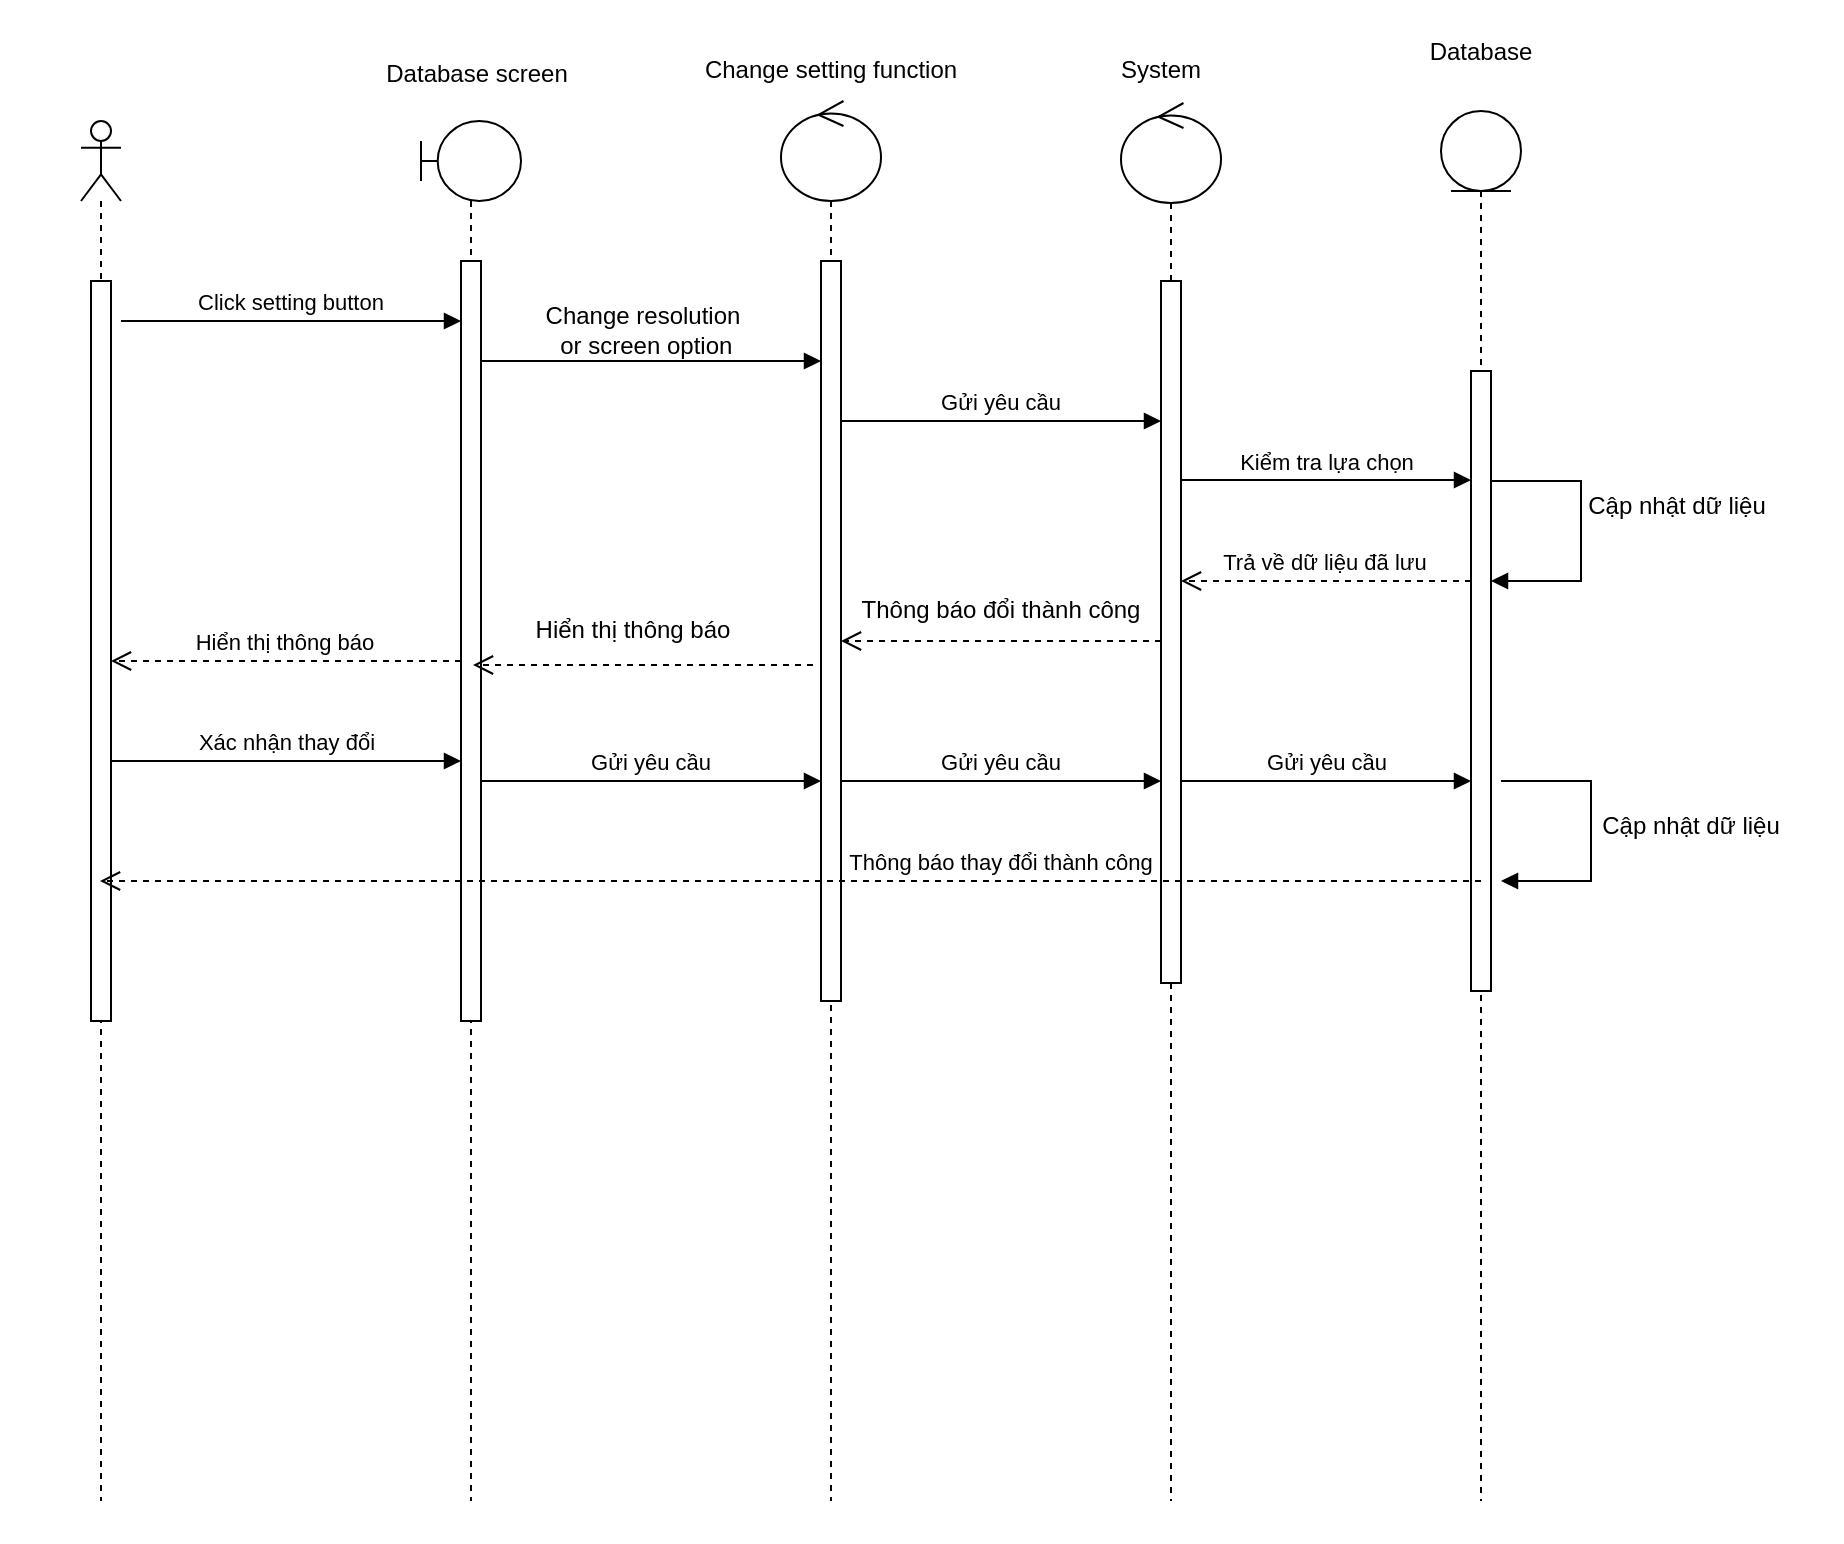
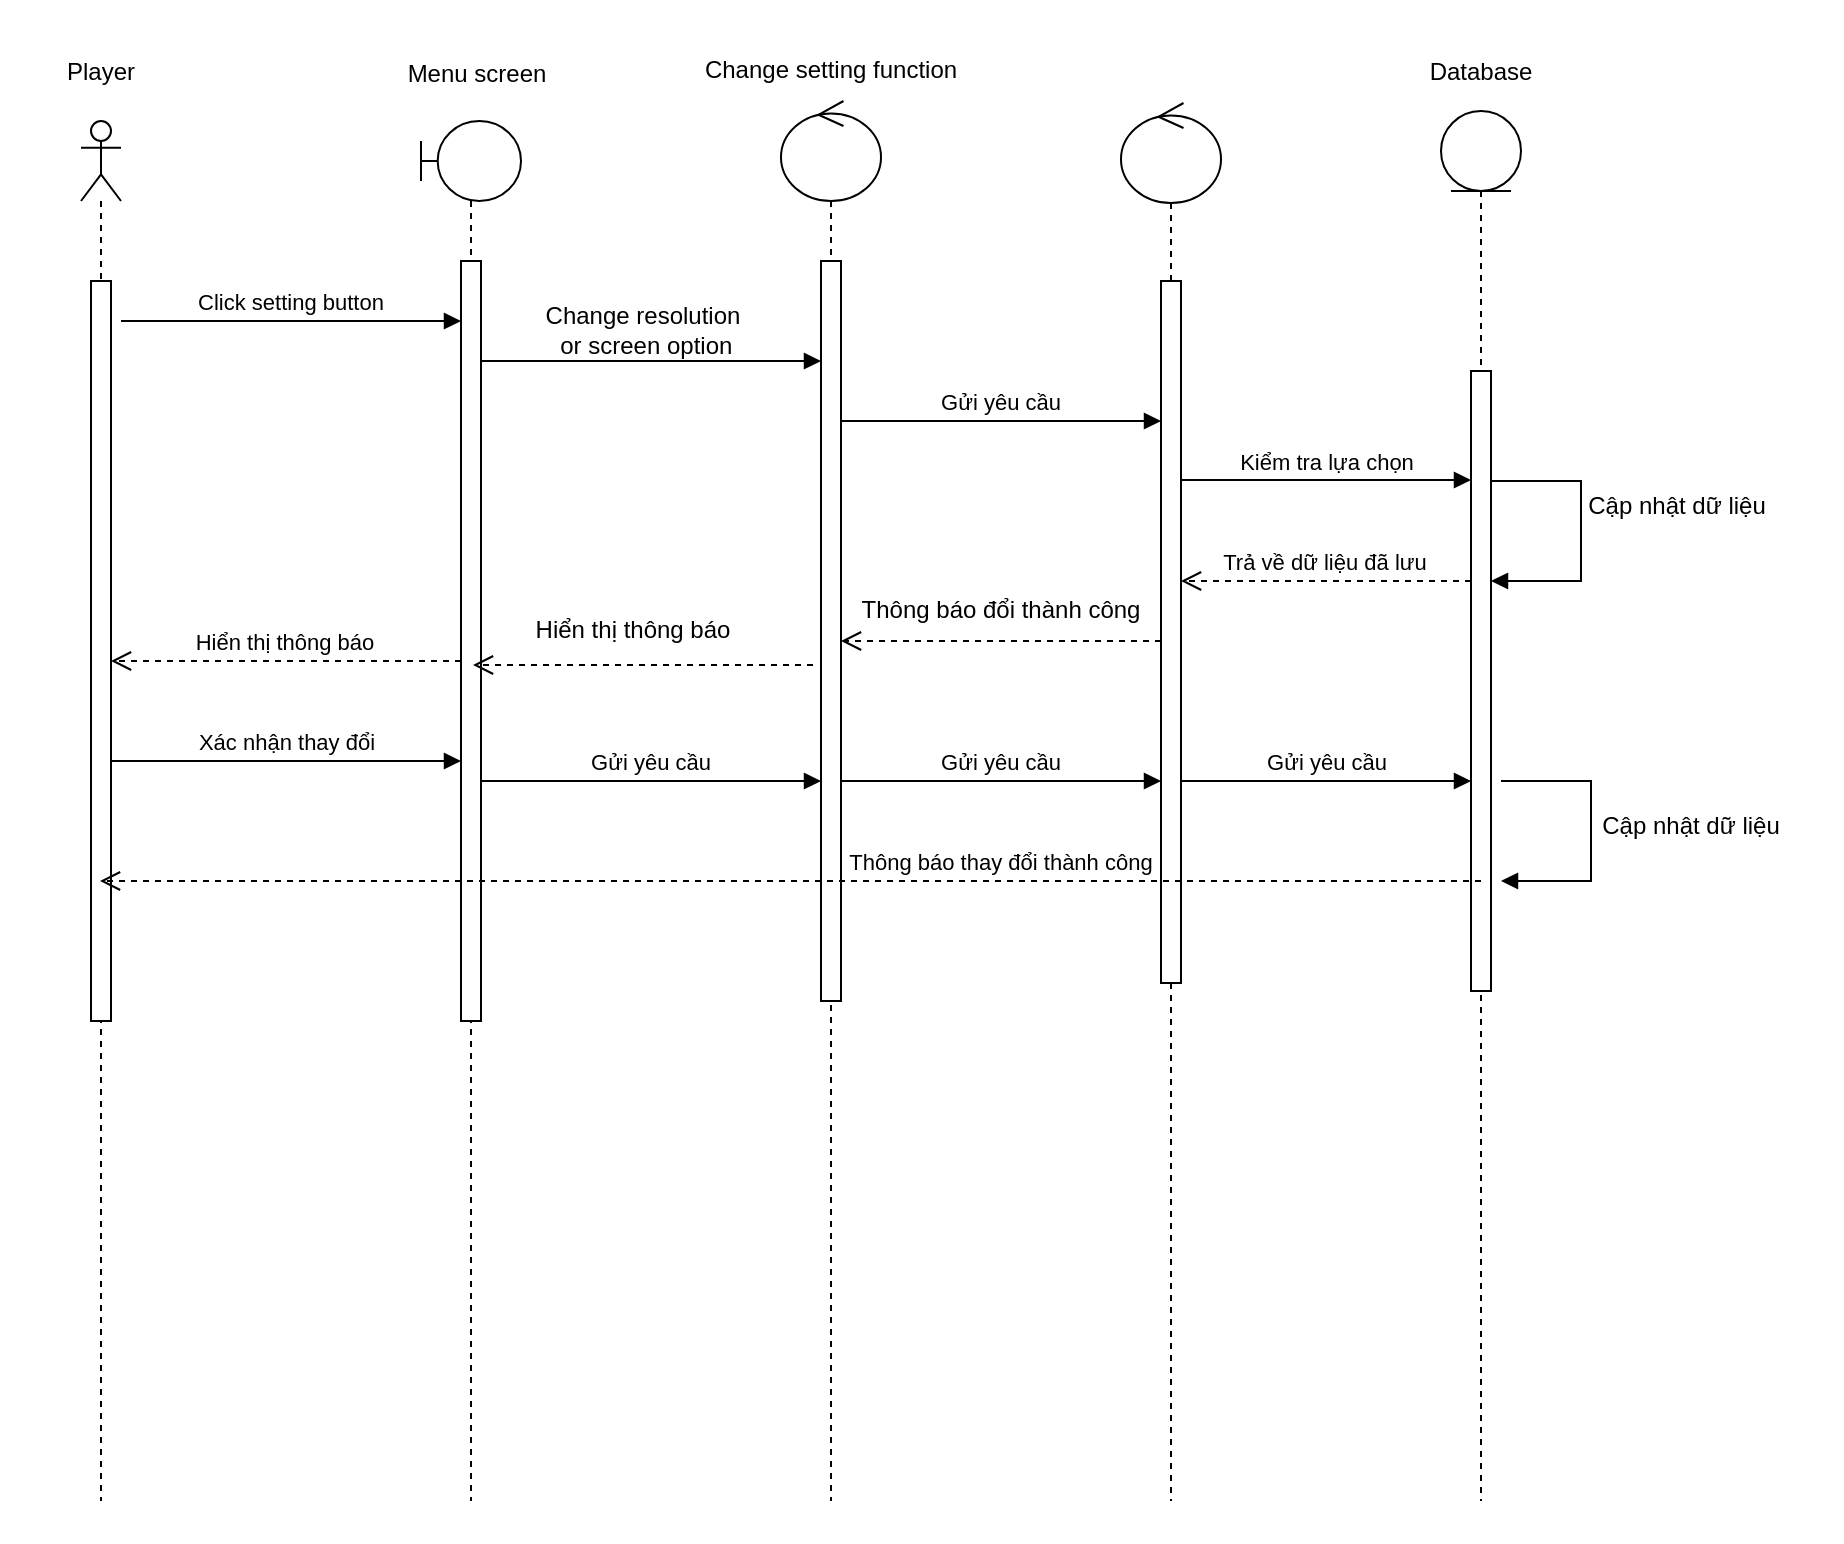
  <mxCell id="0" />
  <mxCell id="1" parent="0" />
  <mxCell id="2" value="" style="shape=umlLifeline;perimeter=lifelinePerimeter;whiteSpace=wrap;html=1;container=1;dropTarget=0;collapsible=0;recursiveResize=0;outlineConnect=0;portConstraint=eastwest;newEdgeStyle={&quot;curved&quot;:0,&quot;rounded&quot;:0};participant=umlActor;" vertex="1" parent="1"><mxGeometry x="40" y="60" width="20" height="690" as="geometry" /></mxCell>
  <mxCell id="3" value="" style="html=1;points=[[0,0,0,0,5],[0,1,0,0,-5],[1,0,0,0,5],[1,1,0,0,-5]];perimeter=orthogonalPerimeter;outlineConnect=0;targetShapes=umlLifeline;portConstraint=eastwest;newEdgeStyle={&quot;curved&quot;:0,&quot;rounded&quot;:0};" vertex="1" parent="2"><mxGeometry x="5" y="80" width="10" height="370" as="geometry" /></mxCell>
  <mxCell id="4" value="" style="shape=umlLifeline;perimeter=lifelinePerimeter;whiteSpace=wrap;html=1;container=1;dropTarget=0;collapsible=0;recursiveResize=0;outlineConnect=0;portConstraint=eastwest;newEdgeStyle={&quot;curved&quot;:0,&quot;rounded&quot;:0};participant=umlBoundary;" vertex="1" parent="1"><mxGeometry x="210" y="60" width="50" height="690" as="geometry" /></mxCell>
  <mxCell id="5" value="" style="html=1;points=[[0,0,0,0,5],[0,1,0,0,-5],[1,0,0,0,5],[1,1,0,0,-5]];perimeter=orthogonalPerimeter;outlineConnect=0;targetShapes=umlLifeline;portConstraint=eastwest;newEdgeStyle={&quot;curved&quot;:0,&quot;rounded&quot;:0};" vertex="1" parent="4"><mxGeometry x="20" y="70" width="10" height="380" as="geometry" /></mxCell>
  <mxCell id="6" value="" style="shape=umlLifeline;perimeter=lifelinePerimeter;whiteSpace=wrap;html=1;container=1;dropTarget=0;collapsible=0;recursiveResize=0;outlineConnect=0;portConstraint=eastwest;newEdgeStyle={&quot;curved&quot;:0,&quot;rounded&quot;:0};participant=umlControl;size=50;" vertex="1" parent="1"><mxGeometry x="390" y="50" width="50" height="700" as="geometry" /></mxCell>
  <mxCell id="7" value="" style="html=1;points=[[0,0,0,0,5],[0,1,0,0,-5],[1,0,0,0,5],[1,1,0,0,-5]];perimeter=orthogonalPerimeter;outlineConnect=0;targetShapes=umlLifeline;portConstraint=eastwest;newEdgeStyle={&quot;curved&quot;:0,&quot;rounded&quot;:0};" vertex="1" parent="6"><mxGeometry x="20" y="80" width="10" height="370" as="geometry" /></mxCell>
  <mxCell id="8" value="" style="shape=umlLifeline;perimeter=lifelinePerimeter;whiteSpace=wrap;html=1;container=1;dropTarget=0;collapsible=0;recursiveResize=0;outlineConnect=0;portConstraint=eastwest;newEdgeStyle={&quot;curved&quot;:0,&quot;rounded&quot;:0};participant=umlEntity;" vertex="1" parent="1"><mxGeometry x="720" y="55" width="40" height="695" as="geometry" /></mxCell>
  <mxCell id="9" value="" style="html=1;points=[[0,0,0,0,5],[0,1,0,0,-5],[1,0,0,0,5],[1,1,0,0,-5]];perimeter=orthogonalPerimeter;outlineConnect=0;targetShapes=umlLifeline;portConstraint=eastwest;newEdgeStyle={&quot;curved&quot;:0,&quot;rounded&quot;:0};" vertex="1" parent="8"><mxGeometry x="15" y="130" width="10" height="310" as="geometry" /></mxCell>
  <mxCell id="10" value="" style="html=1;align=left;spacingLeft=2;endArrow=block;rounded=0;edgeStyle=orthogonalEdgeStyle;curved=0;rounded=0;" edge="1" target="9" parent="8" source="9"><mxGeometry relative="1" as="geometry"><mxPoint x="30" y="185" as="sourcePoint" /><Array as="points"><mxPoint x="70" y="185" /><mxPoint x="70" y="235" /></Array><mxPoint x="35" y="215" as="targetPoint" /></mxGeometry></mxCell>
- <mxCell id="11" value="Database screen&lt;br&gt;&amp;nbsp;" style="text;html=1;align=center;verticalAlign=middle;resizable=0;points=[];autosize=1;strokeColor=none;fillColor=none;" vertex="1" parent="1"><mxGeometry x="193" y="24" width="90" height="40" as="geometry" /></mxCell>
+ <mxCell id="11" value="Menu screen&lt;br&gt;&amp;nbsp;" style="text;html=1;align=center;verticalAlign=middle;resizable=0;points=[];autosize=1;strokeColor=none;fillColor=none;" vertex="1" parent="1"><mxGeometry x="193" y="24" width="90" height="40" as="geometry" /></mxCell>
+ <mxCell id="12" value="Player" style="text;html=1;align=center;verticalAlign=middle;resizable=0;points=[];autosize=1;strokeColor=none;fillColor=none;" vertex="1" parent="1"><mxGeometry x="20" y="21" width="60" height="30" as="geometry" /></mxCell>
  <mxCell id="13" value="" style="shape=umlLifeline;perimeter=lifelinePerimeter;whiteSpace=wrap;html=1;container=1;dropTarget=0;collapsible=0;recursiveResize=0;outlineConnect=0;portConstraint=eastwest;newEdgeStyle={&quot;curved&quot;:0,&quot;rounded&quot;:0};participant=umlControl;size=50;" vertex="1" parent="1"><mxGeometry x="560" y="51" width="50" height="699" as="geometry" /></mxCell>
  <mxCell id="14" value="" style="html=1;points=[[0,0,0,0,5],[0,1,0,0,-5],[1,0,0,0,5],[1,1,0,0,-5]];perimeter=orthogonalPerimeter;outlineConnect=0;targetShapes=umlLifeline;portConstraint=eastwest;newEdgeStyle={&quot;curved&quot;:0,&quot;rounded&quot;:0};" vertex="1" parent="13"><mxGeometry x="20" y="89" width="10" height="351" as="geometry" /></mxCell>
  <mxCell id="15" value="Change setting function" style="text;html=1;align=center;verticalAlign=middle;resizable=0;points=[];autosize=1;strokeColor=none;fillColor=none;" vertex="1" parent="1"><mxGeometry x="340" y="20" width="150" height="30" as="geometry" /></mxCell>
- <mxCell id="16" value="System" style="text;html=1;align=center;verticalAlign=middle;resizable=0;points=[];autosize=1;strokeColor=none;fillColor=none;" vertex="1" parent="1"><mxGeometry x="550" y="20" width="60" height="30" as="geometry" /></mxCell>
- <mxCell id="17" value="Database" style="text;html=1;align=center;verticalAlign=middle;resizable=0;points=[];autosize=1;strokeColor=none;fillColor=none;" vertex="1" parent="1"><mxGeometry x="705" y="11" width="70" height="30" as="geometry" /></mxCell>
+ <mxCell id="17" value="Database" style="text;html=1;align=center;verticalAlign=middle;resizable=0;points=[];autosize=1;strokeColor=none;fillColor=none;" vertex="1" parent="1"><mxGeometry x="705" y="21" width="70" height="30" as="geometry" /></mxCell>
  <mxCell id="18" value="Click setting button" style="html=1;verticalAlign=bottom;endArrow=block;curved=0;rounded=0;" edge="1" parent="1"><mxGeometry width="80" relative="1" as="geometry"><mxPoint x="60" y="160" as="sourcePoint" /><mxPoint x="230" y="160" as="targetPoint" /></mxGeometry></mxCell>
  <mxCell id="19" value="" style="html=1;verticalAlign=bottom;endArrow=block;curved=0;rounded=0;" edge="1" parent="1"><mxGeometry width="80" relative="1" as="geometry"><mxPoint x="240" y="180" as="sourcePoint" /><mxPoint x="410" y="180" as="targetPoint" /></mxGeometry></mxCell>
  <mxCell id="20" value="Change resolution&lt;br&gt;&amp;nbsp;or screen option" style="text;html=1;align=center;verticalAlign=middle;resizable=0;points=[];autosize=1;strokeColor=none;fillColor=none;" vertex="1" parent="1"><mxGeometry x="261" y="145" width="120" height="40" as="geometry" /></mxCell>
  <mxCell id="21" value="Gửi yêu cầu" style="html=1;verticalAlign=bottom;endArrow=block;curved=0;rounded=0;" edge="1" parent="1" target="14"><mxGeometry width="80" relative="1" as="geometry"><mxPoint x="420" y="210" as="sourcePoint" /><mxPoint x="570" y="210" as="targetPoint" /><Array as="points"><mxPoint x="540" y="210" /></Array></mxGeometry></mxCell>
  <mxCell id="22" value="Kiểm tra lựa chọn" style="html=1;verticalAlign=bottom;endArrow=block;curved=0;rounded=0;" edge="1" parent="1"><mxGeometry width="80" relative="1" as="geometry"><mxPoint x="590" y="239.5" as="sourcePoint" /><mxPoint x="735" y="239.5" as="targetPoint" /></mxGeometry></mxCell>
  <mxCell id="23" value="Trả về dữ liệu đã lưu" style="html=1;verticalAlign=bottom;endArrow=open;dashed=1;endSize=8;curved=0;rounded=0;exitX=0;exitY=1;exitDx=0;exitDy=-5;" edge="1" parent="1"><mxGeometry relative="1" as="geometry"><mxPoint x="590" y="290" as="targetPoint" /><mxPoint x="735" y="290" as="sourcePoint" /></mxGeometry></mxCell>
  <mxCell id="24" value="Cập nhật dữ liệu" style="text;html=1;align=center;verticalAlign=middle;resizable=0;points=[];autosize=1;strokeColor=none;fillColor=none;" vertex="1" parent="1"><mxGeometry x="783" y="238" width="110" height="30" as="geometry" /></mxCell>
  <mxCell id="25" value="" style="html=1;verticalAlign=bottom;endArrow=open;dashed=1;endSize=8;curved=0;rounded=0;" edge="1" parent="1"><mxGeometry relative="1" as="geometry"><mxPoint x="580" y="320" as="sourcePoint" /><mxPoint x="420" y="320" as="targetPoint" /></mxGeometry></mxCell>
  <mxCell id="26" value="Thông báo đổi thành công" style="text;html=1;align=center;verticalAlign=middle;resizable=0;points=[];autosize=1;strokeColor=none;fillColor=none;" vertex="1" parent="1"><mxGeometry x="420" y="290" width="160" height="30" as="geometry" /></mxCell>
  <mxCell id="27" value="" style="html=1;verticalAlign=bottom;endArrow=open;dashed=1;endSize=8;curved=0;rounded=0;" edge="1" parent="1"><mxGeometry relative="1" as="geometry"><mxPoint x="406" y="332" as="sourcePoint" /><mxPoint x="236" y="332" as="targetPoint" /></mxGeometry></mxCell>
  <mxCell id="28" value="Hiển thị thông báo" style="text;html=1;align=center;verticalAlign=middle;resizable=0;points=[];autosize=1;strokeColor=none;fillColor=none;" vertex="1" parent="1"><mxGeometry x="256" y="300" width="120" height="30" as="geometry" /></mxCell>
  <mxCell id="29" value="Hiển thị thông báo" style="html=1;verticalAlign=bottom;endArrow=open;dashed=1;endSize=8;curved=0;rounded=0;" edge="1" parent="1" target="3"><mxGeometry relative="1" as="geometry"><mxPoint x="230" y="330" as="sourcePoint" /><mxPoint x="60" y="330" as="targetPoint" /></mxGeometry></mxCell>
  <mxCell id="30" value="Xác nhận thay đổi" style="html=1;verticalAlign=bottom;endArrow=block;curved=0;rounded=0;" edge="1" parent="1"><mxGeometry width="80" relative="1" as="geometry"><mxPoint x="55" y="380" as="sourcePoint" /><mxPoint x="230" y="380" as="targetPoint" /></mxGeometry></mxCell>
  <mxCell id="31" value="Gửi yêu cầu" style="html=1;verticalAlign=bottom;endArrow=block;curved=0;rounded=0;" edge="1" parent="1"><mxGeometry width="80" relative="1" as="geometry"><mxPoint x="240" y="390" as="sourcePoint" /><mxPoint x="410" y="390" as="targetPoint" /></mxGeometry></mxCell>
  <mxCell id="32" value="Gửi yêu cầu" style="html=1;verticalAlign=bottom;endArrow=block;curved=0;rounded=0;" edge="1" parent="1"><mxGeometry width="80" relative="1" as="geometry"><mxPoint x="420" y="390" as="sourcePoint" /><mxPoint x="580" y="390" as="targetPoint" /></mxGeometry></mxCell>
  <mxCell id="33" value="Gửi yêu cầu" style="html=1;verticalAlign=bottom;endArrow=block;curved=0;rounded=0;" edge="1" parent="1" target="9"><mxGeometry width="80" relative="1" as="geometry"><mxPoint x="590" y="390" as="sourcePoint" /><mxPoint x="730" y="390" as="targetPoint" /></mxGeometry></mxCell>
  <mxCell id="34" value="" style="html=1;align=left;spacingLeft=2;endArrow=block;rounded=0;edgeStyle=orthogonalEdgeStyle;curved=0;rounded=0;" edge="1" parent="1"><mxGeometry relative="1" as="geometry"><mxPoint x="750" y="390" as="sourcePoint" /><Array as="points"><mxPoint x="795" y="390" /><mxPoint x="795" y="440" /></Array><mxPoint x="750" y="440" as="targetPoint" /></mxGeometry></mxCell>
  <mxCell id="35" value="Cập nhật dữ liệu" style="text;html=1;align=center;verticalAlign=middle;resizable=0;points=[];autosize=1;strokeColor=none;fillColor=none;" vertex="1" parent="1"><mxGeometry x="790" y="398" width="110" height="30" as="geometry" /></mxCell>
  <mxCell id="36" value="Thông báo thay đổi thành công" style="html=1;verticalAlign=bottom;endArrow=open;dashed=1;endSize=8;curved=0;rounded=0;" edge="1" parent="1" target="2"><mxGeometry x="-0.305" relative="1" as="geometry"><mxPoint x="740" y="440" as="sourcePoint" /><mxPoint x="660" y="440" as="targetPoint" /><Array as="points"><mxPoint x="700" y="440" /></Array><mxPoint as="offset" /></mxGeometry></mxCell>
